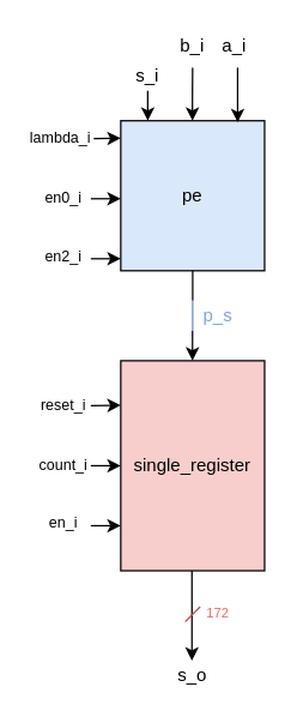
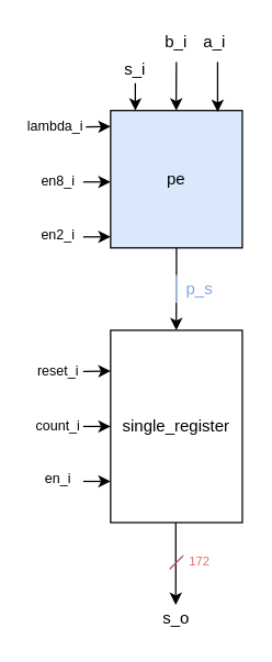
  <mxCell id="0" />
  <mxCell id="1" parent="0" />
- <mxCell id="2" value="single_register" style="rounded=0;whiteSpace=wrap;html=1;fillColor=#f8cecc;" vertex="1" parent="1"><mxGeometry x="80" y="240" width="96" height="140" as="geometry" /></mxCell>
+ <mxCell id="2" value="single_register" style="rounded=0;whiteSpace=wrap;html=1;" vertex="1" parent="1"><mxGeometry x="80" y="240" width="96" height="140" as="geometry" /></mxCell>
  <mxCell id="3" value="" style="endArrow=classic;html=1;" edge="1" parent="1"><mxGeometry width="50" height="50" relative="1" as="geometry"><mxPoint x="127.88" y="220" as="sourcePoint" /><mxPoint x="127.88" y="240" as="targetPoint" /></mxGeometry></mxCell>
  <mxCell id="4" value="" style="endArrow=classic;html=1;" edge="1" parent="1"><mxGeometry width="50" height="50" relative="1" as="geometry"><mxPoint x="127.5" y="380" as="sourcePoint" /><mxPoint x="127.5" y="440" as="targetPoint" /></mxGeometry></mxCell>
  <mxCell id="5" value="" style="endArrow=classic;html=1;" edge="1" parent="1"><mxGeometry width="50" height="50" relative="1" as="geometry"><mxPoint x="60" y="350" as="sourcePoint" /><mxPoint x="80" y="350" as="targetPoint" /></mxGeometry></mxCell>
  <mxCell id="6" value="s_o" style="text;html=1;strokeColor=none;fillColor=none;align=center;verticalAlign=middle;whiteSpace=wrap;rounded=0;" vertex="1" parent="1"><mxGeometry x="108" y="440" width="40" height="20" as="geometry" /></mxCell>
  <mxCell id="7" value="&lt;font style=&quot;font-size: 10px&quot;&gt;reset_i&lt;/font&gt;" style="text;html=1;strokeColor=none;fillColor=none;align=center;verticalAlign=middle;whiteSpace=wrap;rounded=0;" vertex="1" parent="1"><mxGeometry x="22" y="259" width="40" height="20" as="geometry" /></mxCell>
  <mxCell id="8" value="&lt;font style=&quot;font-size: 10px&quot;&gt;count_i&lt;/font&gt;" style="text;html=1;strokeColor=none;fillColor=none;align=center;verticalAlign=middle;whiteSpace=wrap;rounded=0;" vertex="1" parent="1"><mxGeometry x="22" y="299" width="40" height="20" as="geometry" /></mxCell>
  <mxCell id="9" value="&lt;font style=&quot;font-size: 10px&quot;&gt;en_i&lt;/font&gt;" style="text;html=1;strokeColor=none;fillColor=none;align=center;verticalAlign=middle;whiteSpace=wrap;rounded=0;" vertex="1" parent="1"><mxGeometry x="22" y="338" width="40" height="20" as="geometry" /></mxCell>
  <mxCell id="10" value="" style="endArrow=none;html=1;fillColor=#f8cecc;strokeColor=#b85450;" edge="1" parent="1"><mxGeometry width="50" height="50" relative="1" as="geometry"><mxPoint x="123" y="414" as="sourcePoint" /><mxPoint x="133" y="404" as="targetPoint" /></mxGeometry></mxCell>
  <mxCell id="11" value="&lt;font style=&quot;font-size: 9px&quot; color=&quot;#EA6B66&quot;&gt;172&lt;/font&gt;" style="text;html=1;strokeColor=none;fillColor=none;align=center;verticalAlign=middle;whiteSpace=wrap;rounded=0;" vertex="1" parent="1"><mxGeometry x="125" y="398" width="40" height="20" as="geometry" /></mxCell>
  <mxCell id="12" value="pe" style="rounded=0;whiteSpace=wrap;html=1;fillColor=#dae8fc;" vertex="1" parent="1"><mxGeometry x="80" y="80" width="96" height="100" as="geometry" /></mxCell>
  <mxCell id="13" value="" style="endArrow=classic;html=1;entryX=0;entryY=0.5;entryDx=0;entryDy=0;" edge="1" parent="1" target="2"><mxGeometry width="50" height="50" relative="1" as="geometry"><mxPoint x="60" y="310" as="sourcePoint" /><mxPoint x="90" y="360" as="targetPoint" /></mxGeometry></mxCell>
  <mxCell id="14" value="" style="endArrow=classic;html=1;" edge="1" parent="1"><mxGeometry width="50" height="50" relative="1" as="geometry"><mxPoint x="60" y="270" as="sourcePoint" /><mxPoint x="80" y="269.58" as="targetPoint" /></mxGeometry></mxCell>
  <mxCell id="15" value="" style="endArrow=none;html=1;entryX=0.5;entryY=1;entryDx=0;entryDy=0;" edge="1" parent="1" target="12"><mxGeometry width="50" height="50" relative="1" as="geometry"><mxPoint x="128" y="200" as="sourcePoint" /><mxPoint x="168" y="170" as="targetPoint" /></mxGeometry></mxCell>
  <mxCell id="16" value="" style="endArrow=none;html=1;fillColor=#dae8fc;strokeColor=#6c8ebf;" edge="1" parent="1"><mxGeometry width="50" height="50" relative="1" as="geometry"><mxPoint x="128" y="220" as="sourcePoint" /><mxPoint x="128" y="200" as="targetPoint" /></mxGeometry></mxCell>
  <mxCell id="17" value="" style="endArrow=classic;html=1;" edge="1" parent="1"><mxGeometry width="50" height="50" relative="1" as="geometry"><mxPoint x="60" y="172" as="sourcePoint" /><mxPoint x="80" y="172" as="targetPoint" /></mxGeometry></mxCell>
  <mxCell id="18" value="&lt;font style=&quot;font-size: 10px&quot;&gt;lambda_i&lt;/font&gt;" style="text;html=1;strokeColor=none;fillColor=none;align=center;verticalAlign=middle;whiteSpace=wrap;rounded=0;" vertex="1" parent="1"><mxGeometry x="20" y="81" width="40" height="20" as="geometry" /></mxCell>
- <mxCell id="19" value="&lt;font style=&quot;font-size: 10px&quot;&gt;en0_i&lt;/font&gt;" style="text;html=1;strokeColor=none;fillColor=none;align=center;verticalAlign=middle;whiteSpace=wrap;rounded=0;" vertex="1" parent="1"><mxGeometry x="22" y="121" width="40" height="20" as="geometry" /></mxCell>
+ <mxCell id="19" value="&lt;font style=&quot;font-size: 10px&quot;&gt;en8_i&lt;/font&gt;" style="text;html=1;strokeColor=none;fillColor=none;align=center;verticalAlign=middle;whiteSpace=wrap;rounded=0;" vertex="1" parent="1"><mxGeometry x="22" y="121" width="40" height="20" as="geometry" /></mxCell>
  <mxCell id="20" value="&lt;font style=&quot;font-size: 10px&quot;&gt;en2_i&lt;/font&gt;" style="text;html=1;strokeColor=none;fillColor=none;align=center;verticalAlign=middle;whiteSpace=wrap;rounded=0;" vertex="1" parent="1"><mxGeometry x="22" y="160" width="40" height="20" as="geometry" /></mxCell>
  <mxCell id="21" value="" style="endArrow=classic;html=1;entryX=0;entryY=0.5;entryDx=0;entryDy=0;" edge="1" parent="1"><mxGeometry width="50" height="50" relative="1" as="geometry"><mxPoint x="60" y="132" as="sourcePoint" /><mxPoint x="80" y="132" as="targetPoint" /></mxGeometry></mxCell>
  <mxCell id="22" value="" style="endArrow=classic;html=1;" edge="1" parent="1"><mxGeometry width="50" height="50" relative="1" as="geometry"><mxPoint x="62" y="92" as="sourcePoint" /><mxPoint x="80" y="91.58" as="targetPoint" /></mxGeometry></mxCell>
  <mxCell id="23" value="" style="endArrow=classic;html=1;" edge="1" parent="1"><mxGeometry width="50" height="50" relative="1" as="geometry"><mxPoint x="98" y="60" as="sourcePoint" /><mxPoint x="98" y="80" as="targetPoint" /><Array as="points"><mxPoint x="98" y="60" /></Array></mxGeometry></mxCell>
  <mxCell id="24" value="" style="endArrow=classic;html=1;" edge="1" parent="1"><mxGeometry width="50" height="50" relative="1" as="geometry"><mxPoint x="127.83" y="60" as="sourcePoint" /><mxPoint x="127.83" y="80" as="targetPoint" /><Array as="points"><mxPoint x="128" y="40" /><mxPoint x="127.83" y="60" /></Array></mxGeometry></mxCell>
  <mxCell id="25" value="" style="endArrow=classic;html=1;" edge="1" parent="1"><mxGeometry width="50" height="50" relative="1" as="geometry"><mxPoint x="158" y="61" as="sourcePoint" /><mxPoint x="158" y="81" as="targetPoint" /><Array as="points"><mxPoint x="158" y="40" /><mxPoint x="158" y="61" /></Array></mxGeometry></mxCell>
  <mxCell id="26" value="a_i" style="text;html=1;strokeColor=none;fillColor=none;align=center;verticalAlign=middle;whiteSpace=wrap;rounded=0;" vertex="1" parent="1"><mxGeometry x="136" y="20" width="40" height="20" as="geometry" /></mxCell>
  <mxCell id="27" value="b_i" style="text;html=1;strokeColor=none;fillColor=none;align=center;verticalAlign=middle;whiteSpace=wrap;rounded=0;" vertex="1" parent="1"><mxGeometry x="108" y="20" width="40" height="20" as="geometry" /></mxCell>
  <mxCell id="28" value="s_i" style="text;html=1;strokeColor=none;fillColor=none;align=center;verticalAlign=middle;whiteSpace=wrap;rounded=0;" vertex="1" parent="1"><mxGeometry x="78" y="40" width="40" height="20" as="geometry" /></mxCell>
  <mxCell id="29" value="&lt;font color=&quot;#7EA6E0&quot;&gt;p_s&lt;/font&gt;" style="text;html=1;strokeColor=none;fillColor=none;align=center;verticalAlign=middle;whiteSpace=wrap;rounded=0;" vertex="1" parent="1"><mxGeometry x="125" y="200" width="40" height="20" as="geometry" /></mxCell>
